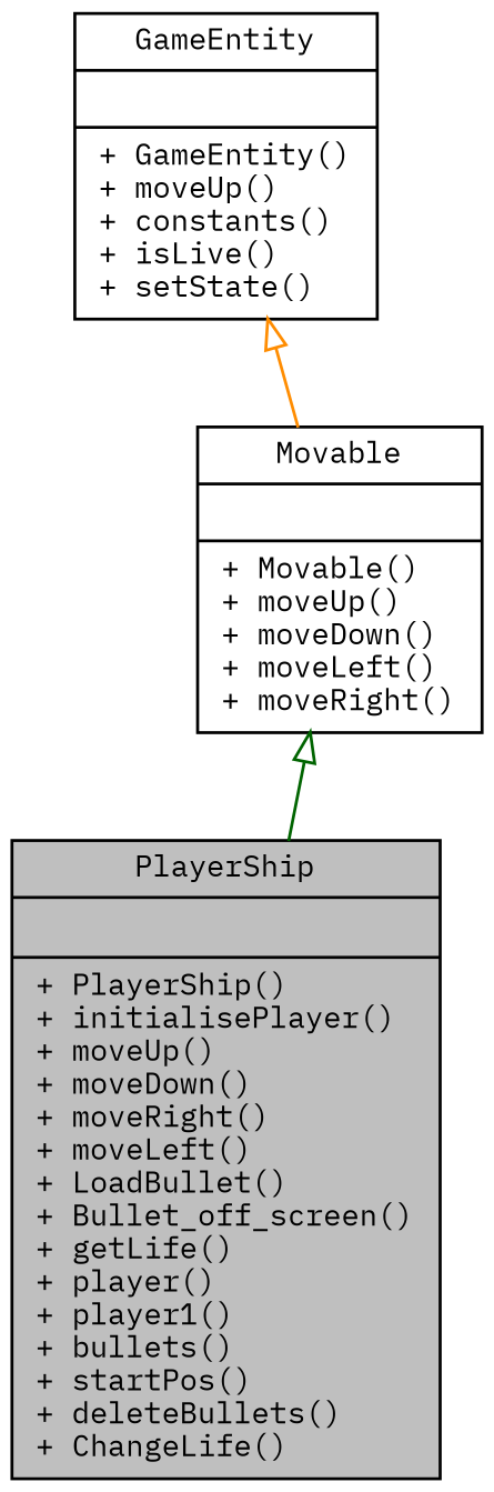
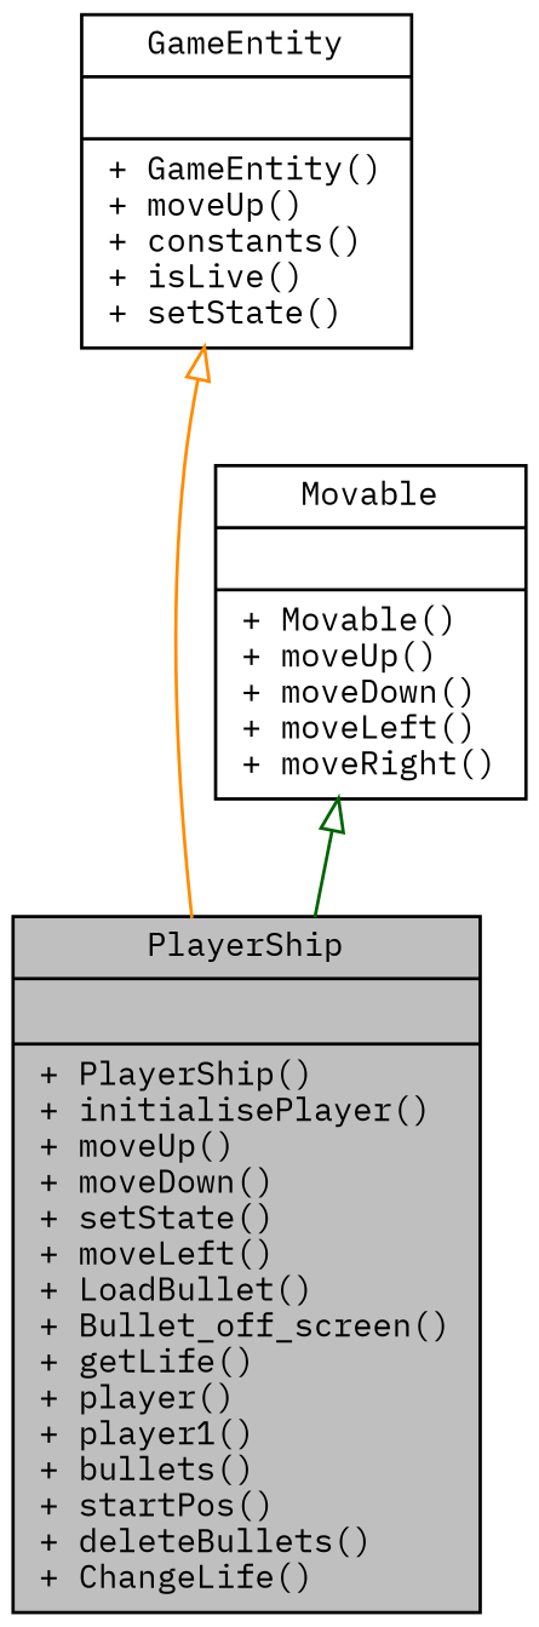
  digraph {
    fontname="IBM Plex Mono"
    node [color=black fillcolor=white fontname="IBM Plex Mono" fontsize=10 shape=record style=filled]
    edge [arrowtail=onormal dir=back fontname="IBM Plex Mono" fontsize=10 labelfontname=Helvetica labelfontsize=10 style=solid]
-   n1 [fillcolor=grey75 fontcolor=black height=0.2 label="{PlayerShip\n||+ PlayerShip()\l+ initialisePlayer()\l+ moveUp()\l+ moveDown()\l+ moveRight()\l+ moveLeft()\l+ LoadBullet()\l+ Bullet_off_screen()\l+ getLife()\l+ player()\l+ player1()\l+ bullets()\l+ startPos()\l+ deleteBullets()\l+ ChangeLife()\l}" width=0.4]
+   n1 [fillcolor=grey75 fontcolor=black height=0.2 label="{PlayerShip\n||+ PlayerShip()\l+ initialisePlayer()\l+ moveUp()\l+ moveDown()\l+ setState()\l+ moveLeft()\l+ LoadBullet()\l+ Bullet_off_screen()\l+ getLife()\l+ player()\l+ player1()\l+ bullets()\l+ startPos()\l+ deleteBullets()\l+ ChangeLife()\l}" width=0.4]
    n2 [height=0.2 label="{GameEntity\n||+ GameEntity()\l+ moveUp()\l+ constants()\l+ isLive()\l+ setState()\l}" width=0.4]
    n3 [height=0.2 label="{Movable\n||+ Movable()\l+ moveUp()\l+ moveDown()\l+ moveLeft()\l+ moveRight()\l}" width=0.4]
-   n2 -> n3 [color=darkorange]
+   n2 -> n1 [color=darkorange]
    n3 -> n1 [color=darkgreen]
  }
